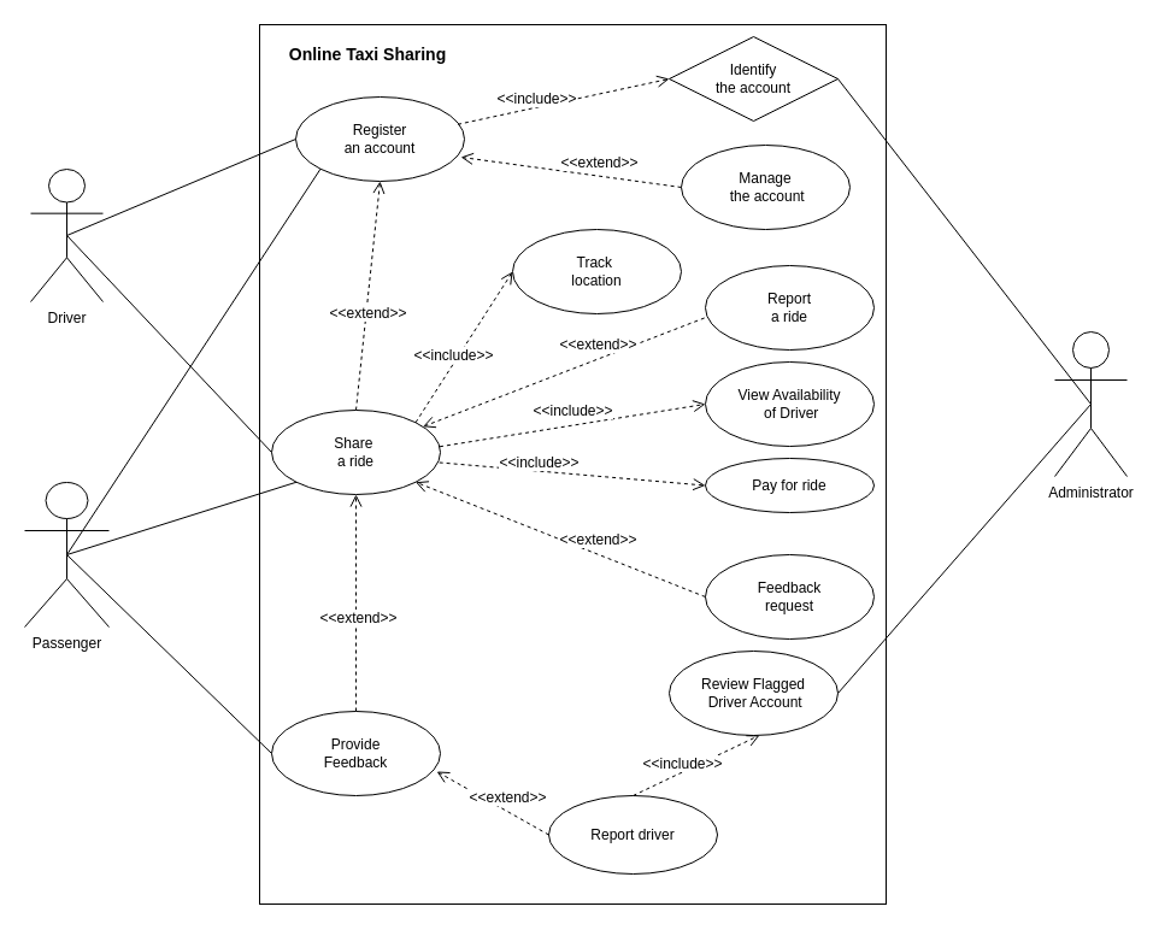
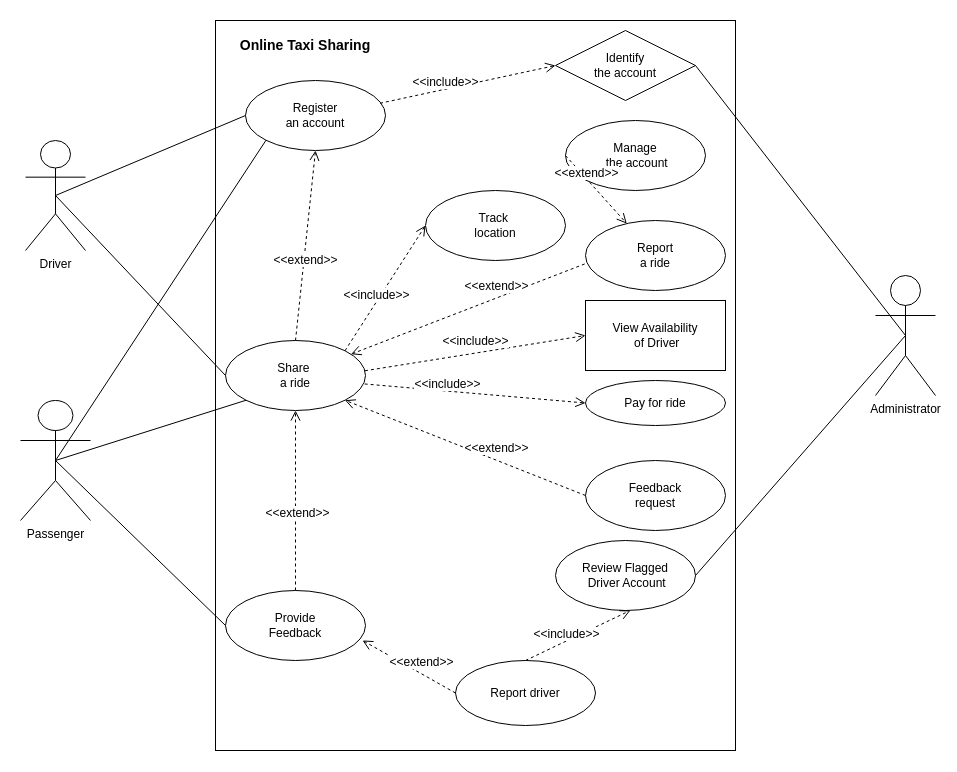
  <mxCell id="0" />
  <mxCell id="1" parent="0" />
  <mxCell id="2" value="" style="html=1;" parent="1" vertex="1"><mxGeometry x="215" y="20" width="520" height="730" as="geometry" /></mxCell>
  <mxCell id="3" value="Passenger" style="shape=umlActor;verticalLabelPosition=bottom;verticalAlign=top;html=1;" parent="1" vertex="1"><mxGeometry x="20" y="400" width="70" height="120" as="geometry" /></mxCell>
  <mxCell id="4" value="Administrator&lt;br&gt;" style="shape=umlActor;verticalLabelPosition=bottom;verticalAlign=top;html=1;" parent="1" vertex="1"><mxGeometry x="875" y="275" width="60" height="120" as="geometry" /></mxCell>
  <mxCell id="5" value="Driver" style="shape=umlActor;verticalLabelPosition=bottom;verticalAlign=top;html=1;" parent="1" vertex="1"><mxGeometry x="25" y="140" width="60" height="110" as="geometry" /></mxCell>
  <mxCell id="6" value="Register&lt;br&gt;an account" style="ellipse;whiteSpace=wrap;html=1;" parent="1" vertex="1"><mxGeometry x="245" y="80" width="140" height="70" as="geometry" /></mxCell>
  <mxCell id="7" value="Identify&lt;br style=&quot;border-color: var(--border-color);&quot;&gt;the account" style="rhombus;whiteSpace=wrap;html=1;" parent="1" vertex="1"><mxGeometry x="555" y="30" width="140" height="70" as="geometry" /></mxCell>
  <mxCell id="8" value="Share&amp;nbsp;&lt;br&gt;a ride" style="ellipse;whiteSpace=wrap;html=1;" parent="1" vertex="1"><mxGeometry x="225" y="340" width="140" height="70" as="geometry" /></mxCell>
  <mxCell id="9" value="Report &lt;br&gt;a ride" style="ellipse;whiteSpace=wrap;html=1;" parent="1" vertex="1"><mxGeometry x="585" y="220" width="140" height="70" as="geometry" /></mxCell>
  <mxCell id="10" value="&lt;b style=&quot;caret-color: rgb(0, 0, 0); color: rgb(0, 0, 0); font-style: normal; font-variant-caps: normal; letter-spacing: normal; text-align: start; text-indent: 0px; text-transform: none; word-spacing: 0px; text-size-adjust: auto; -webkit-text-stroke-width: 0px; text-decoration: none; font-weight: normal;&quot; id=&quot;docs-internal-guid-289ee736-7fff-4064-140e-5e6541896fb3&quot;&gt;&lt;span style=&quot;font-family: Arial; color: rgb(0, 0, 0); background-color: transparent; font-weight: 400; font-style: normal; font-variant-ligatures: normal; font-variant-caps: normal; font-variant-east-asian: normal; text-decoration: none; vertical-align: baseline;&quot;&gt;&lt;font style=&quot;font-size: 12px;&quot;&gt;Report driver&lt;/font&gt;&lt;/span&gt;&lt;/b&gt;" style="ellipse;whiteSpace=wrap;html=1;" parent="1" vertex="1"><mxGeometry x="455" y="660" width="140" height="65" as="geometry" /></mxCell>
  <mxCell id="11" value="&lt;b style=&quot;caret-color: rgb(0, 0, 0); color: rgb(0, 0, 0); font-style: normal; font-variant-caps: normal; letter-spacing: normal; text-align: start; text-indent: 0px; text-transform: none; word-spacing: 0px; text-size-adjust: auto; -webkit-text-stroke-width: 0px; text-decoration: none; font-weight: normal;&quot; id=&quot;docs-internal-guid-ca449ebe-7fff-a4f6-c258-da029fc4cfb5&quot;&gt;&lt;span style=&quot;font-family: Arial; color: rgb(0, 0, 0); background-color: transparent; font-weight: 400; font-style: normal; font-variant-ligatures: normal; font-variant-caps: normal; font-variant-east-asian: normal; text-decoration: none; vertical-align: baseline;&quot;&gt;&lt;font style=&quot;font-size: 12px;&quot;&gt;Review Flagged&lt;br&gt;&amp;nbsp;Driver Account&lt;/font&gt;&lt;/span&gt;&lt;/b&gt;" style="ellipse;whiteSpace=wrap;html=1;" parent="1" vertex="1"><mxGeometry x="555" y="540" width="140" height="70" as="geometry" /></mxCell>
- <mxCell id="12" value="&lt;b style=&quot;caret-color: rgb(0, 0, 0); color: rgb(0, 0, 0); font-style: normal; font-variant-caps: normal; letter-spacing: normal; text-align: start; text-indent: 0px; text-transform: none; word-spacing: 0px; text-size-adjust: auto; -webkit-text-stroke-width: 0px; text-decoration: none; font-weight: normal;&quot; id=&quot;docs-internal-guid-96219eeb-7fff-f691-3508-15406d7e09ad&quot;&gt;&lt;span style=&quot;font-family: Arial; color: rgb(0, 0, 0); background-color: transparent; font-weight: 400; font-style: normal; font-variant-ligatures: normal; font-variant-caps: normal; font-variant-east-asian: normal; text-decoration: none; vertical-align: baseline;&quot;&gt;&lt;font style=&quot;font-size: 12px;&quot;&gt;View Availability&lt;br&gt;&amp;nbsp;of Driver&lt;/font&gt;&lt;/span&gt;&lt;/b&gt;" style="ellipse;whiteSpace=wrap;html=1;" parent="1" vertex="1"><mxGeometry x="585" y="300" width="140" height="70" as="geometry" /></mxCell>
+ <mxCell id="12" value="&lt;b style=&quot;caret-color: rgb(0, 0, 0); color: rgb(0, 0, 0); font-style: normal; font-variant-caps: normal; letter-spacing: normal; text-align: start; text-indent: 0px; text-transform: none; word-spacing: 0px; text-size-adjust: auto; -webkit-text-stroke-width: 0px; text-decoration: none; font-weight: normal;&quot; id=&quot;docs-internal-guid-96219eeb-7fff-f691-3508-15406d7e09ad&quot;&gt;&lt;span style=&quot;font-family: Arial; color: rgb(0, 0, 0); background-color: transparent; font-weight: 400; font-style: normal; font-variant-ligatures: normal; font-variant-caps: normal; font-variant-east-asian: normal; text-decoration: none; vertical-align: baseline;&quot;&gt;&lt;font style=&quot;font-size: 12px;&quot;&gt;View Availability&lt;br&gt;&amp;nbsp;of Driver&lt;/font&gt;&lt;/span&gt;&lt;/b&gt;" style="whiteSpace=wrap;html=1;rounded=0;" parent="1" vertex="1"><mxGeometry x="585" y="300" width="140" height="70" as="geometry" /></mxCell>
  <mxCell id="13" value="Pay for ride" style="ellipse;whiteSpace=wrap;html=1;" parent="1" vertex="1"><mxGeometry x="585" y="380" width="140" height="45" as="geometry" /></mxCell>
  <mxCell id="14" value="Manage&lt;br&gt;&amp;nbsp;the account" style="ellipse;whiteSpace=wrap;html=1;" parent="1" vertex="1"><mxGeometry x="565" y="120" width="140" height="70" as="geometry" /></mxCell>
  <mxCell id="15" value="Provide &lt;br&gt;Feedback" style="ellipse;whiteSpace=wrap;html=1;" parent="1" vertex="1"><mxGeometry x="225" y="590" width="140" height="70" as="geometry" /></mxCell>
  <mxCell id="16" value="&lt;font style=&quot;font-size: 14px;&quot;&gt;&lt;b&gt;Online Taxi Sharing&lt;/b&gt;&lt;/font&gt;" style="text;html=1;strokeColor=none;fillColor=none;align=center;verticalAlign=middle;whiteSpace=wrap;rounded=0;" parent="1" vertex="1"><mxGeometry x="225" y="30" width="160" height="30" as="geometry" /></mxCell>
  <mxCell id="17" value="Track&amp;nbsp;&lt;br&gt;location" style="ellipse;whiteSpace=wrap;html=1;" parent="1" vertex="1"><mxGeometry x="425" y="190" width="140" height="70" as="geometry" /></mxCell>
  <mxCell id="18" value="&amp;lt;&amp;lt;include&amp;gt;&amp;gt;" style="html=1;verticalAlign=bottom;endArrow=open;dashed=1;endSize=8;rounded=0;fontSize=12;exitX=0.961;exitY=0.325;exitDx=0;exitDy=0;exitPerimeter=0;entryX=0;entryY=0.5;entryDx=0;entryDy=0;" parent="1" source="6" target="7" edge="1"><mxGeometry x="-0.248" y="-2" relative="1" as="geometry"><mxPoint x="735" y="320" as="sourcePoint" /><mxPoint x="655" y="320" as="targetPoint" /><mxPoint as="offset" /></mxGeometry></mxCell>
  <mxCell id="19" value="Feedback&lt;br&gt;request" style="ellipse;whiteSpace=wrap;html=1;fontSize=12;" parent="1" vertex="1"><mxGeometry x="585" y="460" width="140" height="70" as="geometry" /></mxCell>
  <mxCell id="20" value="&amp;lt;&amp;lt;include&amp;gt;&amp;gt;" style="html=1;verticalAlign=bottom;endArrow=open;dashed=1;endSize=8;rounded=0;fontSize=12;exitX=1;exitY=0;exitDx=0;exitDy=0;entryX=0;entryY=0.5;entryDx=0;entryDy=0;" parent="1" source="8" target="17" edge="1"><mxGeometry x="-0.248" y="-2" relative="1" as="geometry"><mxPoint x="399.54" y="122.75" as="sourcePoint" /><mxPoint x="465" y="85" as="targetPoint" /><mxPoint as="offset" /></mxGeometry></mxCell>
  <mxCell id="21" value="&amp;lt;&amp;lt;include&amp;gt;&amp;gt;" style="html=1;verticalAlign=bottom;endArrow=open;dashed=1;endSize=8;rounded=0;fontSize=12;exitX=0.994;exitY=0.621;exitDx=0;exitDy=0;entryX=0;entryY=0.5;entryDx=0;entryDy=0;exitPerimeter=0;" parent="1" source="8" target="13" edge="1"><mxGeometry x="-0.248" y="-2" relative="1" as="geometry"><mxPoint x="354.497" y="360.251" as="sourcePoint" /><mxPoint x="385" y="255" as="targetPoint" /><mxPoint as="offset" /></mxGeometry></mxCell>
  <mxCell id="22" value="&amp;lt;&amp;lt;include&amp;gt;&amp;gt;" style="html=1;verticalAlign=bottom;endArrow=open;dashed=1;endSize=8;rounded=0;fontSize=12;exitX=1;exitY=0;exitDx=0;exitDy=0;entryX=0;entryY=0.5;entryDx=0;entryDy=0;" parent="1" target="12" edge="1"><mxGeometry x="0.003" y="3" relative="1" as="geometry"><mxPoint x="364.497" y="370.251" as="sourcePoint" /><mxPoint x="395" y="265" as="targetPoint" /><mxPoint as="offset" /></mxGeometry></mxCell>
  <mxCell id="23" value="&amp;lt;&amp;lt;extend&amp;gt;&amp;gt;" style="html=1;verticalAlign=bottom;endArrow=open;dashed=1;endSize=8;rounded=0;fontSize=12;exitX=-0.006;exitY=0.621;exitDx=0;exitDy=0;exitPerimeter=0;" parent="1" source="9" target="8" edge="1"><mxGeometry x="-0.248" y="-2" relative="1" as="geometry"><mxPoint x="504.497" y="395.251" as="sourcePoint" /><mxPoint x="535" y="290" as="targetPoint" /><mxPoint as="offset" /></mxGeometry></mxCell>
  <mxCell id="24" value="&amp;lt;&amp;lt;extend&amp;gt;&amp;gt;" style="html=1;verticalAlign=bottom;endArrow=open;dashed=1;endSize=8;rounded=0;fontSize=12;exitX=0;exitY=0.5;exitDx=0;exitDy=0;entryX=1;entryY=1;entryDx=0;entryDy=0;" parent="1" source="19" target="8" edge="1"><mxGeometry x="-0.25" y="-2" relative="1" as="geometry"><mxPoint x="544.16" y="313.47" as="sourcePoint" /><mxPoint x="365.056" y="367.019" as="targetPoint" /><mxPoint as="offset" /></mxGeometry></mxCell>
  <mxCell id="25" value="&amp;lt;&amp;lt;include&amp;gt;&amp;gt;" style="html=1;verticalAlign=bottom;endArrow=open;dashed=1;endSize=8;rounded=0;fontSize=12;exitX=0.5;exitY=0;exitDx=0;exitDy=0;entryX=0.535;entryY=0.999;entryDx=0;entryDy=0;entryPerimeter=0;" parent="1" source="10" target="11" edge="1"><mxGeometry x="-0.248" y="-2" relative="1" as="geometry"><mxPoint x="394.16" y="413.47" as="sourcePoint" /><mxPoint x="575" y="485" as="targetPoint" /><mxPoint as="offset" /></mxGeometry></mxCell>
  <mxCell id="26" value="" style="endArrow=none;html=1;rounded=0;entryX=0;entryY=0.5;entryDx=0;entryDy=0;exitX=0.5;exitY=0.5;exitDx=0;exitDy=0;exitPerimeter=0;" edge="1" parent="1" source="5" target="6"><mxGeometry width="50" height="50" relative="1" as="geometry"><mxPoint x="75" y="240" as="sourcePoint" /><mxPoint x="125" y="190" as="targetPoint" /></mxGeometry></mxCell>
  <mxCell id="27" value="" style="endArrow=none;html=1;rounded=0;entryX=0;entryY=1;entryDx=0;entryDy=0;exitX=0.5;exitY=0.5;exitDx=0;exitDy=0;exitPerimeter=0;" edge="1" parent="1" source="3" target="6"><mxGeometry width="50" height="50" relative="1" as="geometry"><mxPoint x="65" y="490" as="sourcePoint" /><mxPoint x="115" y="435" as="targetPoint" /></mxGeometry></mxCell>
  <mxCell id="28" value="&amp;lt;&amp;lt;extend&amp;gt;&amp;gt;" style="html=1;verticalAlign=bottom;endArrow=open;dashed=1;endSize=8;rounded=0;fontSize=12;exitX=0;exitY=0.5;exitDx=0;exitDy=0;entryX=0.979;entryY=0.714;entryDx=0;entryDy=0;entryPerimeter=0;" edge="1" parent="1" source="10" target="15"><mxGeometry x="-0.25" y="-2" relative="1" as="geometry"><mxPoint x="615.25" y="740.13" as="sourcePoint" /><mxPoint x="374.747" y="644.879" as="targetPoint" /><mxPoint as="offset" /></mxGeometry></mxCell>
  <mxCell id="29" value="&amp;lt;&amp;lt;extend&amp;gt;&amp;gt;" style="html=1;verticalAlign=bottom;endArrow=open;dashed=1;endSize=8;rounded=0;fontSize=12;entryX=0.5;entryY=1;entryDx=0;entryDy=0;" edge="1" parent="1" source="15" target="8"><mxGeometry x="-0.25" y="-2" relative="1" as="geometry"><mxPoint x="465" y="702.5" as="sourcePoint" /><mxPoint x="372.06" y="649.98" as="targetPoint" /><mxPoint as="offset" /></mxGeometry></mxCell>
  <mxCell id="30" value="&amp;lt;&amp;lt;extend&amp;gt;&amp;gt;" style="html=1;verticalAlign=bottom;endArrow=open;dashed=1;endSize=8;rounded=0;fontSize=12;entryX=0.5;entryY=1;entryDx=0;entryDy=0;exitX=0.5;exitY=0;exitDx=0;exitDy=0;" edge="1" parent="1" source="8" target="6"><mxGeometry x="-0.25" y="-2" relative="1" as="geometry"><mxPoint x="314.5" y="380" as="sourcePoint" /><mxPoint x="314.5" y="200" as="targetPoint" /><mxPoint as="offset" /></mxGeometry></mxCell>
- <mxCell id="31" value="&amp;lt;&amp;lt;extend&amp;gt;&amp;gt;" style="html=1;verticalAlign=bottom;endArrow=open;dashed=1;endSize=8;rounded=0;fontSize=12;entryX=0.979;entryY=0.714;entryDx=0;entryDy=0;entryPerimeter=0;exitX=0;exitY=0.5;exitDx=0;exitDy=0;" edge="1" parent="1" source="14" target="6"><mxGeometry x="-0.25" y="-2" relative="1" as="geometry"><mxPoint x="315" y="610" as="sourcePoint" /><mxPoint x="315" y="430" as="targetPoint" /><mxPoint as="offset" /></mxGeometry></mxCell>
+ <mxCell id="31" value="&amp;lt;&amp;lt;extend&amp;gt;&amp;gt;" style="html=1;verticalAlign=bottom;endArrow=open;dashed=1;endSize=8;rounded=0;fontSize=12;exitX=0;exitY=0.5;exitDx=0;exitDy=0;" edge="1" parent="1" source="14" target="9"><mxGeometry x="-0.25" y="-2" relative="1" as="geometry"><mxPoint x="315" y="610" as="sourcePoint" /><mxPoint x="315" y="430" as="targetPoint" /><mxPoint as="offset" /></mxGeometry></mxCell>
  <mxCell id="32" value="" style="endArrow=none;html=1;rounded=0;exitX=0.5;exitY=0.5;exitDx=0;exitDy=0;exitPerimeter=0;entryX=1;entryY=0.5;entryDx=0;entryDy=0;" edge="1" parent="1" source="4" target="7"><mxGeometry width="50" height="50" relative="1" as="geometry"><mxPoint x="415" y="420" as="sourcePoint" /><mxPoint x="825" y="240" as="targetPoint" /></mxGeometry></mxCell>
  <mxCell id="33" value="" style="endArrow=none;html=1;rounded=0;entryX=0.5;entryY=0.5;entryDx=0;entryDy=0;entryPerimeter=0;exitX=1;exitY=0.5;exitDx=0;exitDy=0;" edge="1" parent="1" source="11" target="4"><mxGeometry width="50" height="50" relative="1" as="geometry"><mxPoint x="415" y="420" as="sourcePoint" /><mxPoint x="465" y="370" as="targetPoint" /></mxGeometry></mxCell>
  <mxCell id="34" value="" style="endArrow=none;html=1;rounded=0;exitX=0.5;exitY=0.5;exitDx=0;exitDy=0;exitPerimeter=0;entryX=0;entryY=0.5;entryDx=0;entryDy=0;" edge="1" parent="1" source="3" target="15"><mxGeometry width="50" height="50" relative="1" as="geometry"><mxPoint x="285" y="420" as="sourcePoint" /><mxPoint x="335" y="370" as="targetPoint" /></mxGeometry></mxCell>
  <mxCell id="35" value="" style="endArrow=none;html=1;rounded=0;entryX=0;entryY=0.5;entryDx=0;entryDy=0;exitX=0.5;exitY=0.5;exitDx=0;exitDy=0;exitPerimeter=0;" edge="1" parent="1" source="5" target="8"><mxGeometry width="50" height="50" relative="1" as="geometry"><mxPoint x="65" y="205" as="sourcePoint" /><mxPoint x="255" y="125" as="targetPoint" /></mxGeometry></mxCell>
  <mxCell id="36" value="" style="endArrow=none;html=1;rounded=0;entryX=0;entryY=1;entryDx=0;entryDy=0;exitX=0.5;exitY=0.5;exitDx=0;exitDy=0;exitPerimeter=0;" edge="1" parent="1" source="3" target="8"><mxGeometry width="50" height="50" relative="1" as="geometry"><mxPoint x="55" y="470" as="sourcePoint" /><mxPoint x="245" y="390" as="targetPoint" /></mxGeometry></mxCell>
